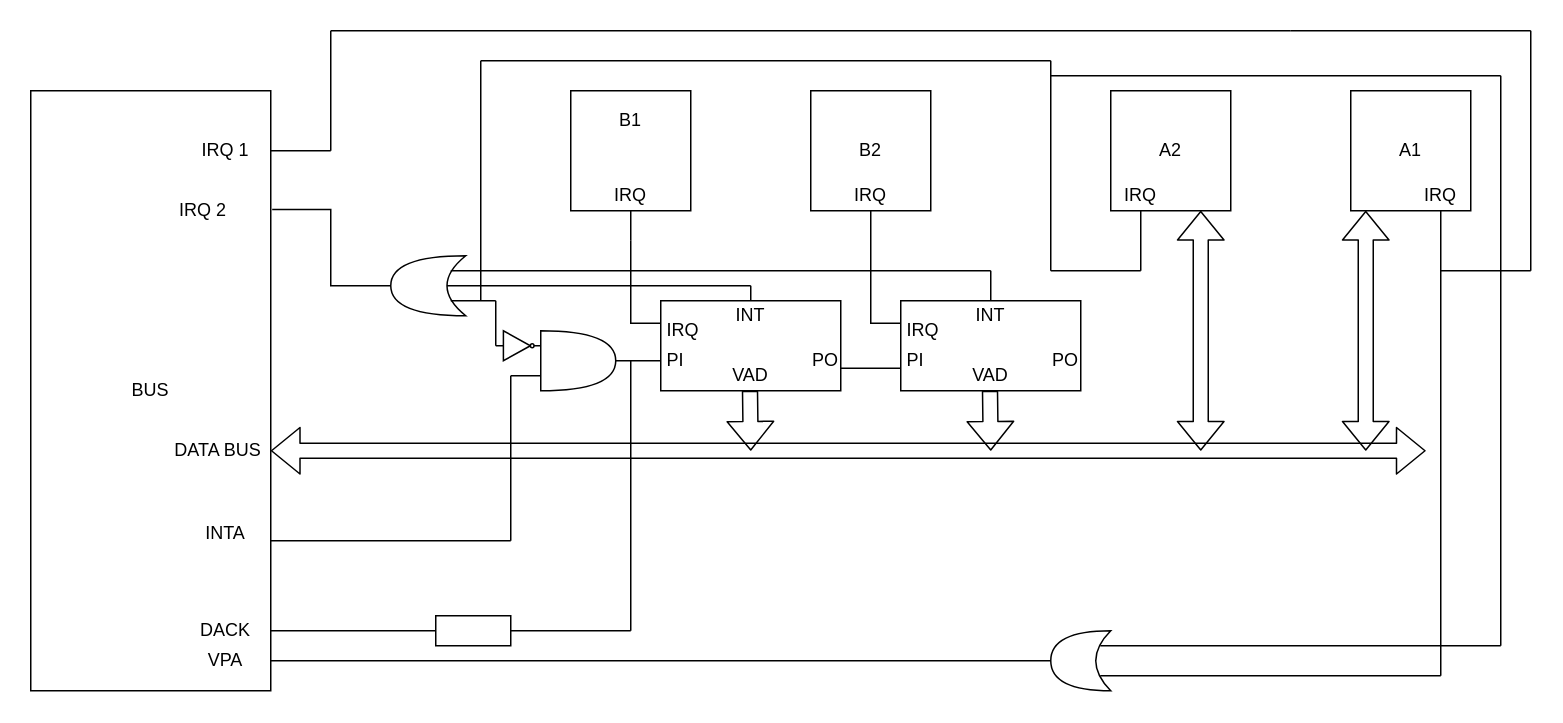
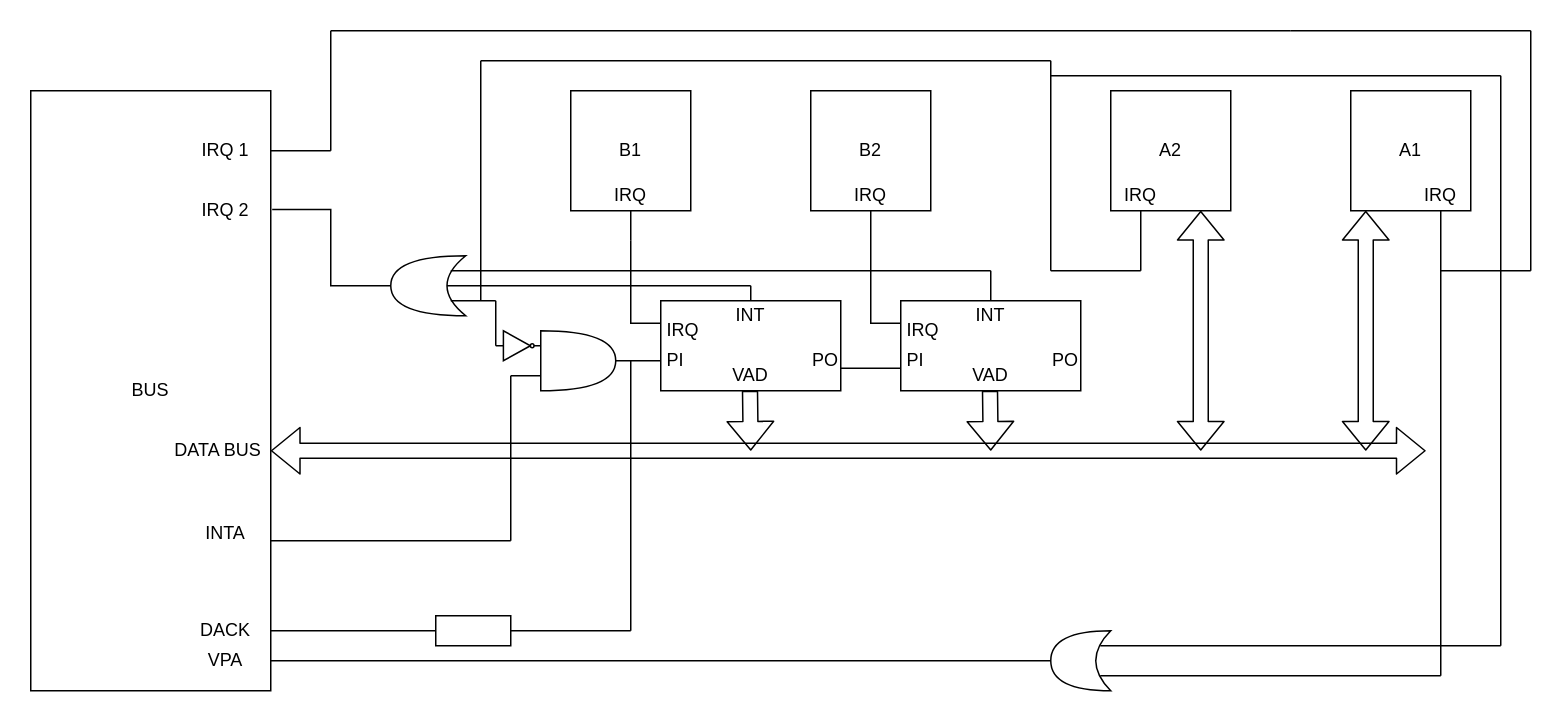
  <mxCell id="0" />
  <mxCell id="1" parent="0" />
  <mxCell id="2" value="" style="rounded=0;whiteSpace=wrap;html=1;" parent="1" vertex="1"><mxGeometry x="20" y="60" width="160" height="400" as="geometry" /></mxCell>
  <mxCell id="3" style="edgeStyle=orthogonalEdgeStyle;rounded=0;orthogonalLoop=1;jettySize=auto;html=1;exitX=1;exitY=0.5;exitDx=0;exitDy=0;exitPerimeter=0;endArrow=none;endFill=0;entryX=1.006;entryY=0.198;entryDx=0;entryDy=0;entryPerimeter=0;" parent="1" source="4" target="2" edge="1"><mxGeometry relative="1" as="geometry"><mxPoint x="220" y="140" as="targetPoint" /></mxGeometry></mxCell>
  <mxCell id="4" value="" style="shape=xor;whiteSpace=wrap;html=1;direction=west;" parent="1" vertex="1"><mxGeometry x="260" y="170" width="50" height="40" as="geometry" /></mxCell>
  <mxCell id="5" style="edgeStyle=orthogonalEdgeStyle;rounded=0;orthogonalLoop=1;jettySize=auto;html=1;exitX=0.5;exitY=1;exitDx=0;exitDy=0;endArrow=none;endFill=0;" parent="1" source="6" edge="1"><mxGeometry relative="1" as="geometry"><mxPoint x="420" y="160" as="targetPoint" /></mxGeometry></mxCell>
  <mxCell id="6" value="" style="whiteSpace=wrap;html=1;aspect=fixed;" parent="1" vertex="1"><mxGeometry x="380" y="60" width="80" height="80" as="geometry" /></mxCell>
  <mxCell id="7" value="" style="whiteSpace=wrap;html=1;aspect=fixed;" parent="1" vertex="1"><mxGeometry x="540" y="60" width="80" height="80" as="geometry" /></mxCell>
  <mxCell id="8" style="edgeStyle=orthogonalEdgeStyle;rounded=0;orthogonalLoop=1;jettySize=auto;html=1;exitX=0.25;exitY=1;exitDx=0;exitDy=0;endArrow=none;endFill=0;" parent="1" source="9" edge="1"><mxGeometry relative="1" as="geometry"><mxPoint x="760" y="180" as="targetPoint" /></mxGeometry></mxCell>
  <mxCell id="9" value="" style="whiteSpace=wrap;html=1;aspect=fixed;" parent="1" vertex="1"><mxGeometry x="740" y="60" width="80" height="80" as="geometry" /></mxCell>
  <mxCell id="10" style="edgeStyle=orthogonalEdgeStyle;rounded=0;orthogonalLoop=1;jettySize=auto;html=1;exitX=0.75;exitY=1;exitDx=0;exitDy=0;endArrow=none;endFill=0;" parent="1" source="11" edge="1"><mxGeometry relative="1" as="geometry"><mxPoint x="960" y="450" as="targetPoint" /></mxGeometry></mxCell>
  <mxCell id="11" value="" style="whiteSpace=wrap;html=1;aspect=fixed;" parent="1" vertex="1"><mxGeometry x="900" y="60" width="80" height="80" as="geometry" /></mxCell>
  <mxCell id="12" value="" style="shape=flexArrow;endArrow=classic;startArrow=classic;html=1;" parent="1" edge="1"><mxGeometry width="100" height="100" relative="1" as="geometry"><mxPoint x="180" y="300" as="sourcePoint" /><mxPoint x="950" y="300" as="targetPoint" /></mxGeometry></mxCell>
  <mxCell id="13" style="edgeStyle=orthogonalEdgeStyle;rounded=0;orthogonalLoop=1;jettySize=auto;html=1;exitX=1;exitY=0.5;exitDx=0;exitDy=0;exitPerimeter=0;endArrow=none;endFill=0;" parent="1" source="16" edge="1"><mxGeometry relative="1" as="geometry"><mxPoint x="180" y="440" as="targetPoint" /></mxGeometry></mxCell>
  <mxCell id="14" style="edgeStyle=orthogonalEdgeStyle;rounded=0;orthogonalLoop=1;jettySize=auto;html=1;exitX=0.175;exitY=0.25;exitDx=0;exitDy=0;exitPerimeter=0;endArrow=none;endFill=0;" parent="1" source="16" edge="1"><mxGeometry relative="1" as="geometry"><mxPoint x="960" y="450" as="targetPoint" /></mxGeometry></mxCell>
  <mxCell id="15" style="edgeStyle=orthogonalEdgeStyle;rounded=0;orthogonalLoop=1;jettySize=auto;html=1;exitX=0.175;exitY=0.75;exitDx=0;exitDy=0;exitPerimeter=0;endArrow=none;endFill=0;" parent="1" source="16" edge="1"><mxGeometry relative="1" as="geometry"><mxPoint x="1000" y="430" as="targetPoint" /></mxGeometry></mxCell>
  <mxCell id="16" value="" style="shape=xor;whiteSpace=wrap;html=1;direction=west;" parent="1" vertex="1"><mxGeometry x="700" y="420" width="40" height="40" as="geometry" /></mxCell>
  <mxCell id="17" style="edgeStyle=orthogonalEdgeStyle;rounded=0;orthogonalLoop=1;jettySize=auto;html=1;exitX=0;exitY=0.75;exitDx=0;exitDy=0;exitPerimeter=0;endArrow=none;endFill=0;" parent="1" source="19" edge="1"><mxGeometry relative="1" as="geometry"><mxPoint x="360" y="260" as="targetPoint" /></mxGeometry></mxCell>
  <mxCell id="18" style="edgeStyle=orthogonalEdgeStyle;rounded=0;orthogonalLoop=1;jettySize=auto;html=1;exitX=0;exitY=0.75;exitDx=0;exitDy=0;exitPerimeter=0;endArrow=none;endFill=0;" parent="1" source="19" edge="1"><mxGeometry relative="1" as="geometry"><mxPoint x="340" y="250" as="targetPoint" /></mxGeometry></mxCell>
  <mxCell id="19" value="" style="shape=or;whiteSpace=wrap;html=1;" parent="1" vertex="1"><mxGeometry x="360" y="220" width="50" height="40" as="geometry" /></mxCell>
  <mxCell id="20" style="edgeStyle=orthogonalEdgeStyle;rounded=0;orthogonalLoop=1;jettySize=auto;html=1;exitX=0;exitY=0.25;exitDx=0;exitDy=0;endArrow=none;endFill=0;" parent="1" source="22" edge="1"><mxGeometry relative="1" as="geometry"><mxPoint x="420" y="160" as="targetPoint" /></mxGeometry></mxCell>
  <mxCell id="21" style="edgeStyle=orthogonalEdgeStyle;rounded=0;orthogonalLoop=1;jettySize=auto;html=1;exitX=0;exitY=0.75;exitDx=0;exitDy=0;entryX=1;entryY=0.5;entryDx=0;entryDy=0;entryPerimeter=0;endArrow=none;endFill=0;" parent="1" edge="1"><mxGeometry relative="1" as="geometry"><mxPoint x="440" y="240" as="sourcePoint" /><mxPoint x="410" y="240" as="targetPoint" /></mxGeometry></mxCell>
  <mxCell id="22" value="" style="rounded=0;whiteSpace=wrap;html=1;" parent="1" vertex="1"><mxGeometry x="440" y="200" width="120" height="60" as="geometry" /></mxCell>
  <mxCell id="23" style="edgeStyle=orthogonalEdgeStyle;rounded=0;orthogonalLoop=1;jettySize=auto;html=1;exitX=0;exitY=0.25;exitDx=0;exitDy=0;endArrow=none;endFill=0;entryX=0.5;entryY=1;entryDx=0;entryDy=0;" parent="1" source="24" target="7" edge="1"><mxGeometry relative="1" as="geometry"><mxPoint x="580" y="215" as="targetPoint" /></mxGeometry></mxCell>
  <mxCell id="24" value="" style="rounded=0;whiteSpace=wrap;html=1;" parent="1" vertex="1"><mxGeometry x="600" y="200" width="120" height="60" as="geometry" /></mxCell>
  <mxCell id="25" style="edgeStyle=orthogonalEdgeStyle;rounded=0;orthogonalLoop=1;jettySize=auto;html=1;exitX=1;exitY=0.5;exitDx=0;exitDy=0;exitPerimeter=0;entryX=0;entryY=0.25;entryDx=0;entryDy=0;entryPerimeter=0;endArrow=none;endFill=0;" parent="1" source="26" target="19" edge="1"><mxGeometry relative="1" as="geometry" /></mxCell>
  <mxCell id="26" value="" style="verticalLabelPosition=bottom;shadow=0;dashed=0;align=center;html=1;verticalAlign=top;shape=mxgraph.electrical.logic_gates.inverter_2" parent="1" vertex="1"><mxGeometry x="330" y="220" width="30" height="20" as="geometry" /></mxCell>
  <mxCell id="27" value="" style="endArrow=none;html=1;exitX=1;exitY=0.75;exitDx=0;exitDy=0;" parent="1" source="2" edge="1"><mxGeometry width="50" height="50" relative="1" as="geometry"><mxPoint x="180" y="360" as="sourcePoint" /><mxPoint x="340" y="360" as="targetPoint" /></mxGeometry></mxCell>
  <mxCell id="28" value="" style="endArrow=none;html=1;" parent="1" edge="1"><mxGeometry width="50" height="50" relative="1" as="geometry"><mxPoint x="340" y="360" as="sourcePoint" /><mxPoint x="340" y="250" as="targetPoint" /></mxGeometry></mxCell>
  <mxCell id="29" value="" style="endArrow=none;html=1;" parent="1" edge="1"><mxGeometry width="50" height="50" relative="1" as="geometry"><mxPoint x="300" y="200" as="sourcePoint" /><mxPoint x="330" y="200" as="targetPoint" /></mxGeometry></mxCell>
  <mxCell id="30" value="" style="endArrow=none;html=1;entryX=0;entryY=0.5;entryDx=0;entryDy=0;entryPerimeter=0;" parent="1" target="26" edge="1"><mxGeometry width="50" height="50" relative="1" as="geometry"><mxPoint x="330" y="200" as="sourcePoint" /><mxPoint x="340" y="210" as="targetPoint" /></mxGeometry></mxCell>
  <mxCell id="31" value="" style="endArrow=none;html=1;" parent="1" edge="1"><mxGeometry width="50" height="50" relative="1" as="geometry"><mxPoint x="500" y="200" as="sourcePoint" /><mxPoint x="500" y="190" as="targetPoint" /></mxGeometry></mxCell>
  <mxCell id="32" value="" style="endArrow=none;html=1;exitX=0.25;exitY=0.5;exitDx=0;exitDy=0;exitPerimeter=0;" parent="1" source="4" edge="1"><mxGeometry width="50" height="50" relative="1" as="geometry"><mxPoint x="450" y="230" as="sourcePoint" /><mxPoint x="500" y="190" as="targetPoint" /></mxGeometry></mxCell>
  <mxCell id="33" value="" style="endArrow=none;html=1;" parent="1" edge="1"><mxGeometry width="50" height="50" relative="1" as="geometry"><mxPoint x="300" y="180" as="sourcePoint" /><mxPoint x="660" y="180" as="targetPoint" /></mxGeometry></mxCell>
  <mxCell id="34" value="" style="endArrow=none;html=1;" parent="1" edge="1"><mxGeometry width="50" height="50" relative="1" as="geometry"><mxPoint x="660" y="200" as="sourcePoint" /><mxPoint x="660" y="180" as="targetPoint" /></mxGeometry></mxCell>
  <mxCell id="35" value="" style="endArrow=none;html=1;" parent="1" edge="1"><mxGeometry width="50" height="50" relative="1" as="geometry"><mxPoint x="320" y="200" as="sourcePoint" /><mxPoint x="320" y="40" as="targetPoint" /></mxGeometry></mxCell>
  <mxCell id="36" value="" style="endArrow=none;html=1;" parent="1" edge="1"><mxGeometry width="50" height="50" relative="1" as="geometry"><mxPoint x="320" y="40" as="sourcePoint" /><mxPoint x="700" y="40" as="targetPoint" /></mxGeometry></mxCell>
  <mxCell id="37" value="" style="endArrow=none;html=1;" parent="1" edge="1"><mxGeometry width="50" height="50" relative="1" as="geometry"><mxPoint x="700" y="180" as="sourcePoint" /><mxPoint x="700" y="40" as="targetPoint" /></mxGeometry></mxCell>
  <mxCell id="38" value="" style="endArrow=none;html=1;" parent="1" edge="1"><mxGeometry width="50" height="50" relative="1" as="geometry"><mxPoint x="700" y="180" as="sourcePoint" /><mxPoint x="760" y="180" as="targetPoint" /><Array as="points" /></mxGeometry></mxCell>
  <mxCell id="39" value="" style="endArrow=none;html=1;" parent="1" edge="1"><mxGeometry width="50" height="50" relative="1" as="geometry"><mxPoint x="860" y="20" as="sourcePoint" /><mxPoint x="1020" y="20" as="targetPoint" /></mxGeometry></mxCell>
  <mxCell id="40" value="" style="endArrow=none;html=1;" parent="1" edge="1"><mxGeometry width="50" height="50" relative="1" as="geometry"><mxPoint x="1020" y="180" as="sourcePoint" /><mxPoint x="960" y="180" as="targetPoint" /></mxGeometry></mxCell>
  <mxCell id="41" value="" style="endArrow=none;html=1;" parent="1" edge="1"><mxGeometry width="50" height="50" relative="1" as="geometry"><mxPoint x="220" y="20" as="sourcePoint" /><mxPoint x="860" y="20" as="targetPoint" /></mxGeometry></mxCell>
  <mxCell id="42" value="" style="endArrow=none;html=1;" parent="1" edge="1"><mxGeometry width="50" height="50" relative="1" as="geometry"><mxPoint x="220" y="100" as="sourcePoint" /><mxPoint x="220" y="20" as="targetPoint" /></mxGeometry></mxCell>
  <mxCell id="43" value="" style="endArrow=none;html=1;" parent="1" edge="1"><mxGeometry width="50" height="50" relative="1" as="geometry"><mxPoint x="180" y="100" as="sourcePoint" /><mxPoint x="220" y="100" as="targetPoint" /></mxGeometry></mxCell>
  <mxCell id="44" value="" style="endArrow=none;html=1;" parent="1" edge="1"><mxGeometry width="50" height="50" relative="1" as="geometry"><mxPoint x="420" y="420" as="sourcePoint" /><mxPoint x="420" y="240" as="targetPoint" /></mxGeometry></mxCell>
  <mxCell id="45" style="edgeStyle=orthogonalEdgeStyle;rounded=0;orthogonalLoop=1;jettySize=auto;html=1;exitX=1;exitY=0.5;exitDx=0;exitDy=0;endArrow=none;endFill=0;" parent="1" source="47" edge="1"><mxGeometry relative="1" as="geometry"><mxPoint x="420" y="420" as="targetPoint" /></mxGeometry></mxCell>
  <mxCell id="46" style="edgeStyle=orthogonalEdgeStyle;rounded=0;orthogonalLoop=1;jettySize=auto;html=1;exitX=0;exitY=0.5;exitDx=0;exitDy=0;endArrow=none;endFill=0;" parent="1" source="47" edge="1"><mxGeometry relative="1" as="geometry"><mxPoint x="180" y="420" as="targetPoint" /></mxGeometry></mxCell>
  <mxCell id="47" value="" style="rounded=0;whiteSpace=wrap;html=1;" parent="1" vertex="1"><mxGeometry x="290" y="410" width="50" height="20" as="geometry" /></mxCell>
  <mxCell id="48" value="A1&lt;span style=&quot;color: rgba(0 , 0 , 0 , 0) ; font-family: monospace ; font-size: 0px&quot;&gt;%3CmxGraphModel%3E%3Croot%3E%3CmxCell%20id%3D%220%22%2F%3E%3CmxCell%20id%3D%221%22%20parent%3D%220%22%2F%3E%3CmxCell%20id%3D%222%22%20value%3D%22%22%20style%3D%22endArrow%3Dnone%3Bhtml%3D1%3B%22%20edge%3D%221%22%20parent%3D%221%22%3E%3CmxGeometry%20width%3D%2250%22%20height%3D%2250%22%20relative%3D%221%22%20as%3D%22geometry%22%3E%3CmxPoint%20x%3D%22520%22%20y%3D%22370%22%20as%3D%22sourcePoint%22%2F%3E%3CmxPoint%20x%3D%22570%22%20y%3D%22320%22%20as%3D%22targetPoint%22%2F%3E%3C%2FmxGeometry%3E%3C%2FmxCell%3E%3C%2Froot%3E%3C%2FmxGraphModel%3E&lt;/span&gt;" style="text;html=1;strokeColor=none;fillColor=none;align=center;verticalAlign=middle;whiteSpace=wrap;rounded=0;" parent="1" vertex="1"><mxGeometry x="920" y="90" width="40" height="20" as="geometry" /></mxCell>
  <mxCell id="49" value="A2" style="text;html=1;strokeColor=none;fillColor=none;align=center;verticalAlign=middle;whiteSpace=wrap;rounded=0;" parent="1" vertex="1"><mxGeometry x="760" y="90" width="40" height="20" as="geometry" /></mxCell>
  <mxCell id="50" value="B2" style="text;html=1;strokeColor=none;fillColor=none;align=center;verticalAlign=middle;whiteSpace=wrap;rounded=0;" parent="1" vertex="1"><mxGeometry x="560" y="90" width="40" height="20" as="geometry" /></mxCell>
- <mxCell id="51" value="B1" style="text;html=1;strokeColor=none;fillColor=none;align=center;verticalAlign=middle;whiteSpace=wrap;rounded=0;" parent="1" vertex="1"><mxGeometry x="400" y="70" width="40" height="20" as="geometry" /></mxCell>
+ <mxCell id="51" value="B1" style="text;html=1;strokeColor=none;fillColor=none;align=center;verticalAlign=middle;whiteSpace=wrap;rounded=0;" parent="1" vertex="1"><mxGeometry x="400" y="90" width="40" height="20" as="geometry" /></mxCell>
  <mxCell id="52" value="IRQ 1" style="text;html=1;strokeColor=none;fillColor=none;align=center;verticalAlign=middle;whiteSpace=wrap;rounded=0;" parent="1" vertex="1"><mxGeometry x="130" y="90" width="40" height="20" as="geometry" /></mxCell>
  <mxCell id="53" value="BUS" style="text;html=1;strokeColor=none;fillColor=none;align=center;verticalAlign=middle;whiteSpace=wrap;rounded=0;" parent="1" vertex="1"><mxGeometry x="80" y="250" width="40" height="20" as="geometry" /></mxCell>
- <mxCell id="54" value="IRQ 2" style="text;html=1;strokeColor=none;fillColor=none;align=center;verticalAlign=middle;whiteSpace=wrap;rounded=0;" parent="1" vertex="1"><mxGeometry x="115" y="130" width="40" height="20" as="geometry" /></mxCell>
+ <mxCell id="54" value="IRQ 2" style="text;html=1;strokeColor=none;fillColor=none;align=center;verticalAlign=middle;whiteSpace=wrap;rounded=0;" parent="1" vertex="1"><mxGeometry x="130" y="130" width="40" height="20" as="geometry" /></mxCell>
  <mxCell id="55" value="DATA BUS" style="text;html=1;strokeColor=none;fillColor=none;align=center;verticalAlign=middle;whiteSpace=wrap;rounded=0;" parent="1" vertex="1"><mxGeometry x="110" y="290" width="70" height="20" as="geometry" /></mxCell>
  <mxCell id="56" value="INTA" style="text;html=1;strokeColor=none;fillColor=none;align=center;verticalAlign=middle;whiteSpace=wrap;rounded=0;" parent="1" vertex="1"><mxGeometry x="130" y="345" width="40" height="20" as="geometry" /></mxCell>
  <mxCell id="57" value="DACK" style="text;html=1;strokeColor=none;fillColor=none;align=center;verticalAlign=middle;whiteSpace=wrap;rounded=0;" parent="1" vertex="1"><mxGeometry x="130" y="410" width="40" height="20" as="geometry" /></mxCell>
  <mxCell id="58" value="VPA" style="text;html=1;strokeColor=none;fillColor=none;align=center;verticalAlign=middle;whiteSpace=wrap;rounded=0;" parent="1" vertex="1"><mxGeometry x="130" y="430" width="40" height="20" as="geometry" /></mxCell>
  <mxCell id="59" value="VAD&lt;span style=&quot;color: rgba(0 , 0 , 0 , 0) ; font-family: monospace ; font-size: 0px&quot;&gt;%3CmxGraphModel%3E%3Croot%3E%3CmxCell%20id%3D%220%22%2F%3E%3CmxCell%20id%3D%221%22%20parent%3D%220%22%2F%3E%3CmxCell%20id%3D%222%22%20value%3D%22DTACK%22%20style%3D%22text%3Bhtml%3D1%3BstrokeColor%3Dnone%3BfillColor%3Dnone%3Balign%3Dcenter%3BverticalAlign%3Dmiddle%3BwhiteSpace%3Dwrap%3Brounded%3D0%3B%22%20vertex%3D%221%22%20parent%3D%221%22%3E%3CmxGeometry%20x%3D%22190%22%20y%3D%22470%22%20width%3D%2240%22%20height%3D%2220%22%20as%3D%22geometry%22%2F%3E%3C%2FmxCell%3E%3C%2Froot%3E%3C%2FmxGraphModel%3E&lt;/span&gt;" style="text;html=1;strokeColor=none;fillColor=none;align=center;verticalAlign=middle;whiteSpace=wrap;rounded=0;" parent="1" vertex="1"><mxGeometry x="480" y="240" width="40" height="20" as="geometry" /></mxCell>
  <mxCell id="60" value="VAD" style="text;html=1;strokeColor=none;fillColor=none;align=center;verticalAlign=middle;whiteSpace=wrap;rounded=0;" parent="1" vertex="1"><mxGeometry x="640" y="240" width="40" height="20" as="geometry" /></mxCell>
  <mxCell id="61" value="PI" style="text;html=1;strokeColor=none;fillColor=none;align=center;verticalAlign=middle;whiteSpace=wrap;rounded=0;" parent="1" vertex="1"><mxGeometry x="430" y="230" width="40" height="20" as="geometry" /></mxCell>
  <mxCell id="62" style="edgeStyle=orthogonalEdgeStyle;rounded=0;orthogonalLoop=1;jettySize=auto;html=1;exitX=1;exitY=0.75;exitDx=0;exitDy=0;entryX=0;entryY=0.75;entryDx=0;entryDy=0;endArrow=none;endFill=0;" parent="1" source="63" target="65" edge="1"><mxGeometry relative="1" as="geometry" /></mxCell>
  <mxCell id="63" value="PO" style="text;html=1;strokeColor=none;fillColor=none;align=center;verticalAlign=middle;whiteSpace=wrap;rounded=0;" parent="1" vertex="1"><mxGeometry x="540" y="230" width="20" height="20" as="geometry" /></mxCell>
  <mxCell id="64" value="IRQ" style="text;html=1;strokeColor=none;fillColor=none;align=center;verticalAlign=middle;whiteSpace=wrap;rounded=0;" parent="1" vertex="1"><mxGeometry x="440" y="210" width="30" height="20" as="geometry" /></mxCell>
  <mxCell id="65" value="PI" style="text;html=1;strokeColor=none;fillColor=none;align=center;verticalAlign=middle;whiteSpace=wrap;rounded=0;" parent="1" vertex="1"><mxGeometry x="600" y="230" width="20" height="20" as="geometry" /></mxCell>
  <mxCell id="66" value="IRQ" style="text;html=1;strokeColor=none;fillColor=none;align=center;verticalAlign=middle;whiteSpace=wrap;rounded=0;" parent="1" vertex="1"><mxGeometry x="600" y="210" width="30" height="20" as="geometry" /></mxCell>
  <mxCell id="67" value="PO" style="text;html=1;strokeColor=none;fillColor=none;align=center;verticalAlign=middle;whiteSpace=wrap;rounded=0;" parent="1" vertex="1"><mxGeometry x="690" y="230" width="40" height="20" as="geometry" /></mxCell>
  <mxCell id="68" value="INT&lt;span style=&quot;color: rgba(0 , 0 , 0 , 0) ; font-family: monospace ; font-size: 0px&quot;&gt;%3CmxGraphModel%3E%3Croot%3E%3CmxCell%20id%3D%220%22%2F%3E%3CmxCell%20id%3D%221%22%20parent%3D%220%22%2F%3E%3CmxCell%20id%3D%222%22%20value%3D%22IRQ%22%20style%3D%22text%3Bhtml%3D1%3BstrokeColor%3Dnone%3BfillColor%3Dnone%3Balign%3Dcenter%3BverticalAlign%3Dmiddle%3BwhiteSpace%3Dwrap%3Brounded%3D0%3B%22%20vertex%3D%221%22%20parent%3D%221%22%3E%3CmxGeometry%20x%3D%22500%22%20y%3D%22270%22%20width%3D%2230%22%20height%3D%2220%22%20as%3D%22geometry%22%2F%3E%3C%2FmxCell%3E%3C%2Froot%3E%3C%2FmxGraphModel%3E&lt;/span&gt;" style="text;html=1;strokeColor=none;fillColor=none;align=center;verticalAlign=middle;whiteSpace=wrap;rounded=0;" parent="1" vertex="1"><mxGeometry x="480" y="200" width="40" height="20" as="geometry" /></mxCell>
  <mxCell id="69" value="INT" style="text;html=1;strokeColor=none;fillColor=none;align=center;verticalAlign=middle;whiteSpace=wrap;rounded=0;" parent="1" vertex="1"><mxGeometry x="640" y="200" width="40" height="20" as="geometry" /></mxCell>
  <mxCell id="70" value="" style="endArrow=none;html=1;" parent="1" edge="1"><mxGeometry width="50" height="50" relative="1" as="geometry"><mxPoint x="1020" y="180" as="sourcePoint" /><mxPoint x="1020" y="20" as="targetPoint" /></mxGeometry></mxCell>
  <mxCell id="71" value="" style="endArrow=none;html=1;" edge="1" parent="1"><mxGeometry width="50" height="50" relative="1" as="geometry"><mxPoint x="700" y="50" as="sourcePoint" /><mxPoint x="1000" y="50" as="targetPoint" /></mxGeometry></mxCell>
  <mxCell id="72" value="" style="endArrow=none;html=1;" edge="1" parent="1"><mxGeometry width="50" height="50" relative="1" as="geometry"><mxPoint x="1000" y="430" as="sourcePoint" /><mxPoint x="1000" y="50" as="targetPoint" /></mxGeometry></mxCell>
  <mxCell id="73" value="" style="shape=flexArrow;endArrow=classic;startArrow=classic;html=1;" edge="1" parent="1"><mxGeometry width="100" height="100" relative="1" as="geometry"><mxPoint x="800" y="300" as="sourcePoint" /><mxPoint x="800" y="140" as="targetPoint" /></mxGeometry></mxCell>
  <mxCell id="74" value="" style="shape=flexArrow;endArrow=classic;startArrow=classic;html=1;" edge="1" parent="1"><mxGeometry width="100" height="100" relative="1" as="geometry"><mxPoint x="910" y="300" as="sourcePoint" /><mxPoint x="910" y="140" as="targetPoint" /></mxGeometry></mxCell>
  <mxCell id="75" value="" style="shape=flexArrow;endArrow=classic;html=1;" edge="1" parent="1"><mxGeometry width="50" height="50" relative="1" as="geometry"><mxPoint x="499.5" y="260" as="sourcePoint" /><mxPoint x="500" y="300" as="targetPoint" /></mxGeometry></mxCell>
  <mxCell id="76" value="" style="shape=flexArrow;endArrow=classic;html=1;" edge="1" parent="1"><mxGeometry width="50" height="50" relative="1" as="geometry"><mxPoint x="659.5" y="260" as="sourcePoint" /><mxPoint x="660" y="300" as="targetPoint" /></mxGeometry></mxCell>
  <mxCell id="77" value="IRQ" style="text;html=1;strokeColor=none;fillColor=none;align=center;verticalAlign=middle;whiteSpace=wrap;rounded=0;" vertex="1" parent="1"><mxGeometry x="400" y="120" width="40" height="20" as="geometry" /></mxCell>
  <mxCell id="78" value="IRQ" style="text;html=1;strokeColor=none;fillColor=none;align=center;verticalAlign=middle;whiteSpace=wrap;rounded=0;" vertex="1" parent="1"><mxGeometry x="560" y="120" width="40" height="20" as="geometry" /></mxCell>
  <mxCell id="79" value="IRQ" style="text;html=1;strokeColor=none;fillColor=none;align=center;verticalAlign=middle;whiteSpace=wrap;rounded=0;" vertex="1" parent="1"><mxGeometry x="740" y="120" width="40" height="20" as="geometry" /></mxCell>
  <mxCell id="80" value="IRQ" style="text;html=1;strokeColor=none;fillColor=none;align=center;verticalAlign=middle;whiteSpace=wrap;rounded=0;" vertex="1" parent="1"><mxGeometry x="940" y="120" width="40" height="20" as="geometry" /></mxCell>
